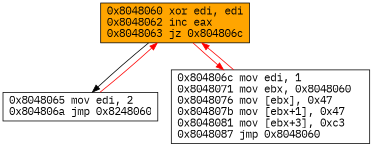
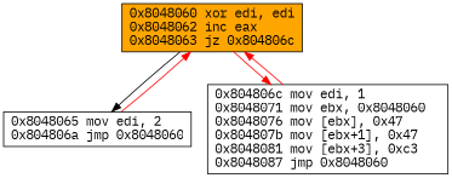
  digraph {
    fontname="IBM Plex Mono"
    labeljust=r
    node [fillcolor=white labeljust=r shape=box style=filled fontname="IBM Plex Mono"]
    edge [color=red fontname="IBM Plex Mono"]
    n1 [fillcolor=orange label="0x8048060 xor edi, edi\l0x8048062 inc eax\l0x8048063 jz 0x804806c\l"]
-   n2 [label="0x8048065 mov edi, 2\l0x804806a jmp 0x8248060\l"]
+   n2 [label="0x8048065 mov edi, 2\l0x804806a jmp 0x8048060\l"]
    n3 [label="0x804806c mov edi, 1 \l0x8048071 mov ebx, 0x8048060  \l0x8048076 mov [ebx], 0x47 \l0x804807b mov [ebx+1], 0x47\l0x8048081 mov [ebx+3], 0xc3  \l0x8048087 jmp 0x8048060\l"]
    n1 -> n2 [color=black]
    n1 -> n3
    n2 -> n1
    n3 -> n1
  }
